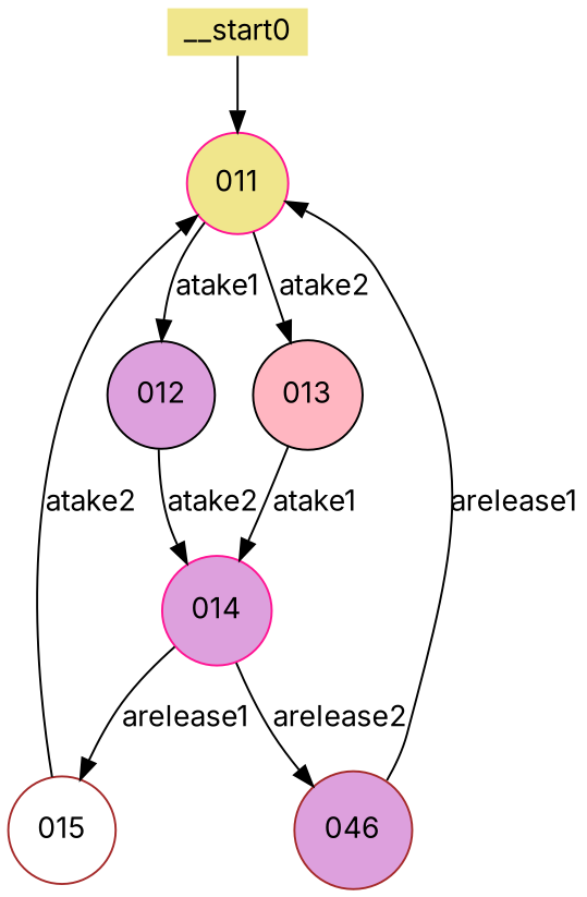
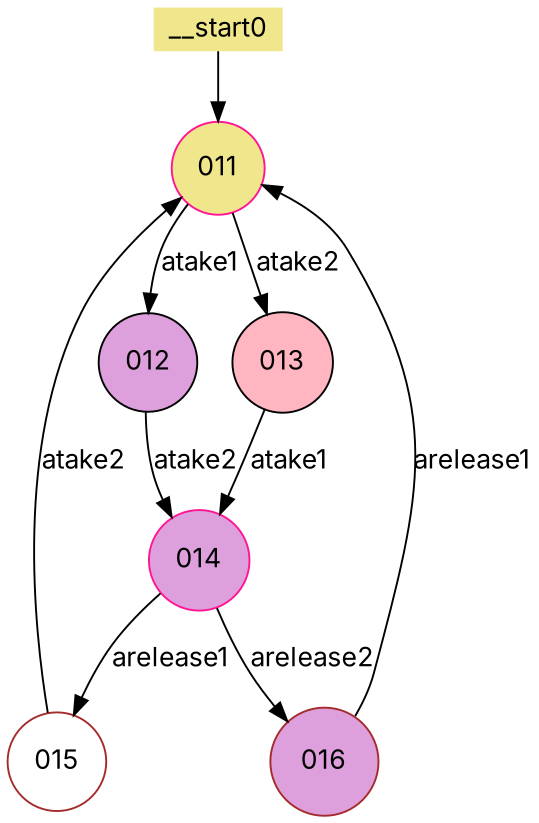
  digraph {
    fontname=Inter
    node [color=deeppink fillcolor=plum fontname=Inter shape=circle style=filled]
    edge [fontname=Inter modality=MUST style="strict"]
    n1 [fillcolor=khaki label=011]
    n2 [color=black label=012]
    n3 [color=black fillcolor=lightpink label=013]
    n4 [label=014]
    n5 [color=brown fillcolor=white label=015]
-   n6 [color=brown label=046]
+   n6 [color=brown label=016]
    __start0 [fillcolor=khaki height=0 shape=none width=0]
    n1 -> n2 [label=atake1]
    n1 -> n3 [label=atake2]
    n2 -> n4 [label=atake2]
    n3 -> n4 [label=atake1]
    n4 -> n5 [label=arelease1]
    n4 -> n6 [label=arelease2]
    n5 -> n1 [label=atake2]
    n6 -> n1 [label=arelease1]
    __start0 -> n1 [modality="" style=""]
  }
